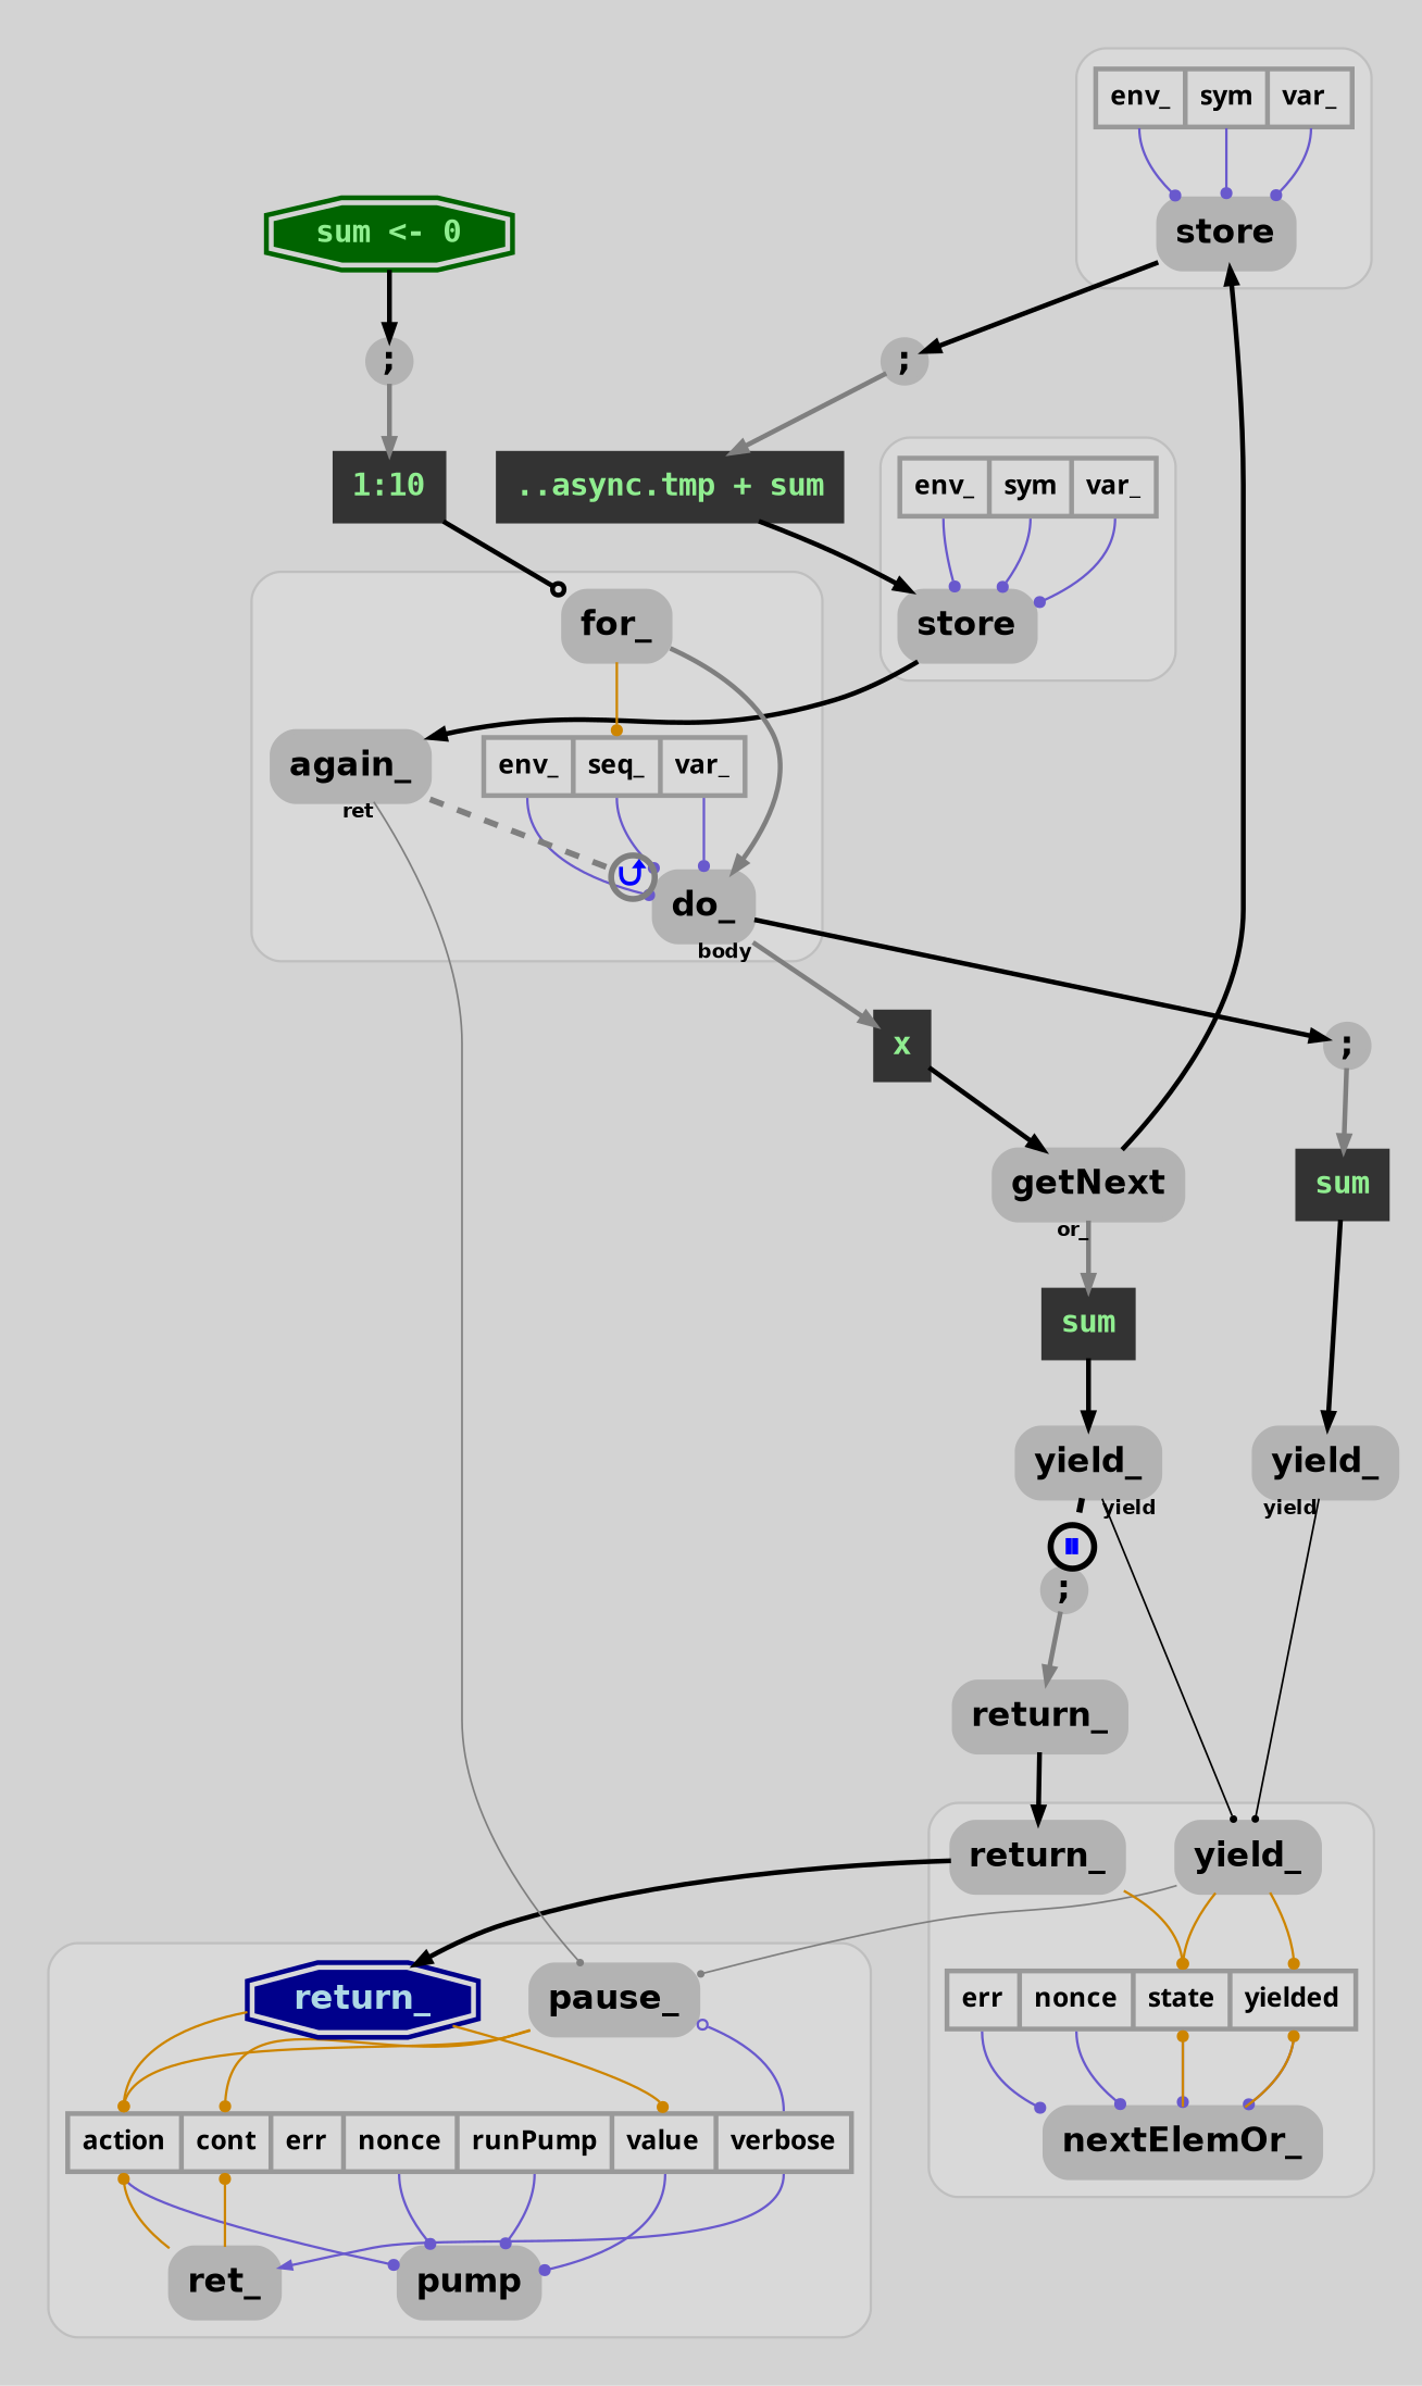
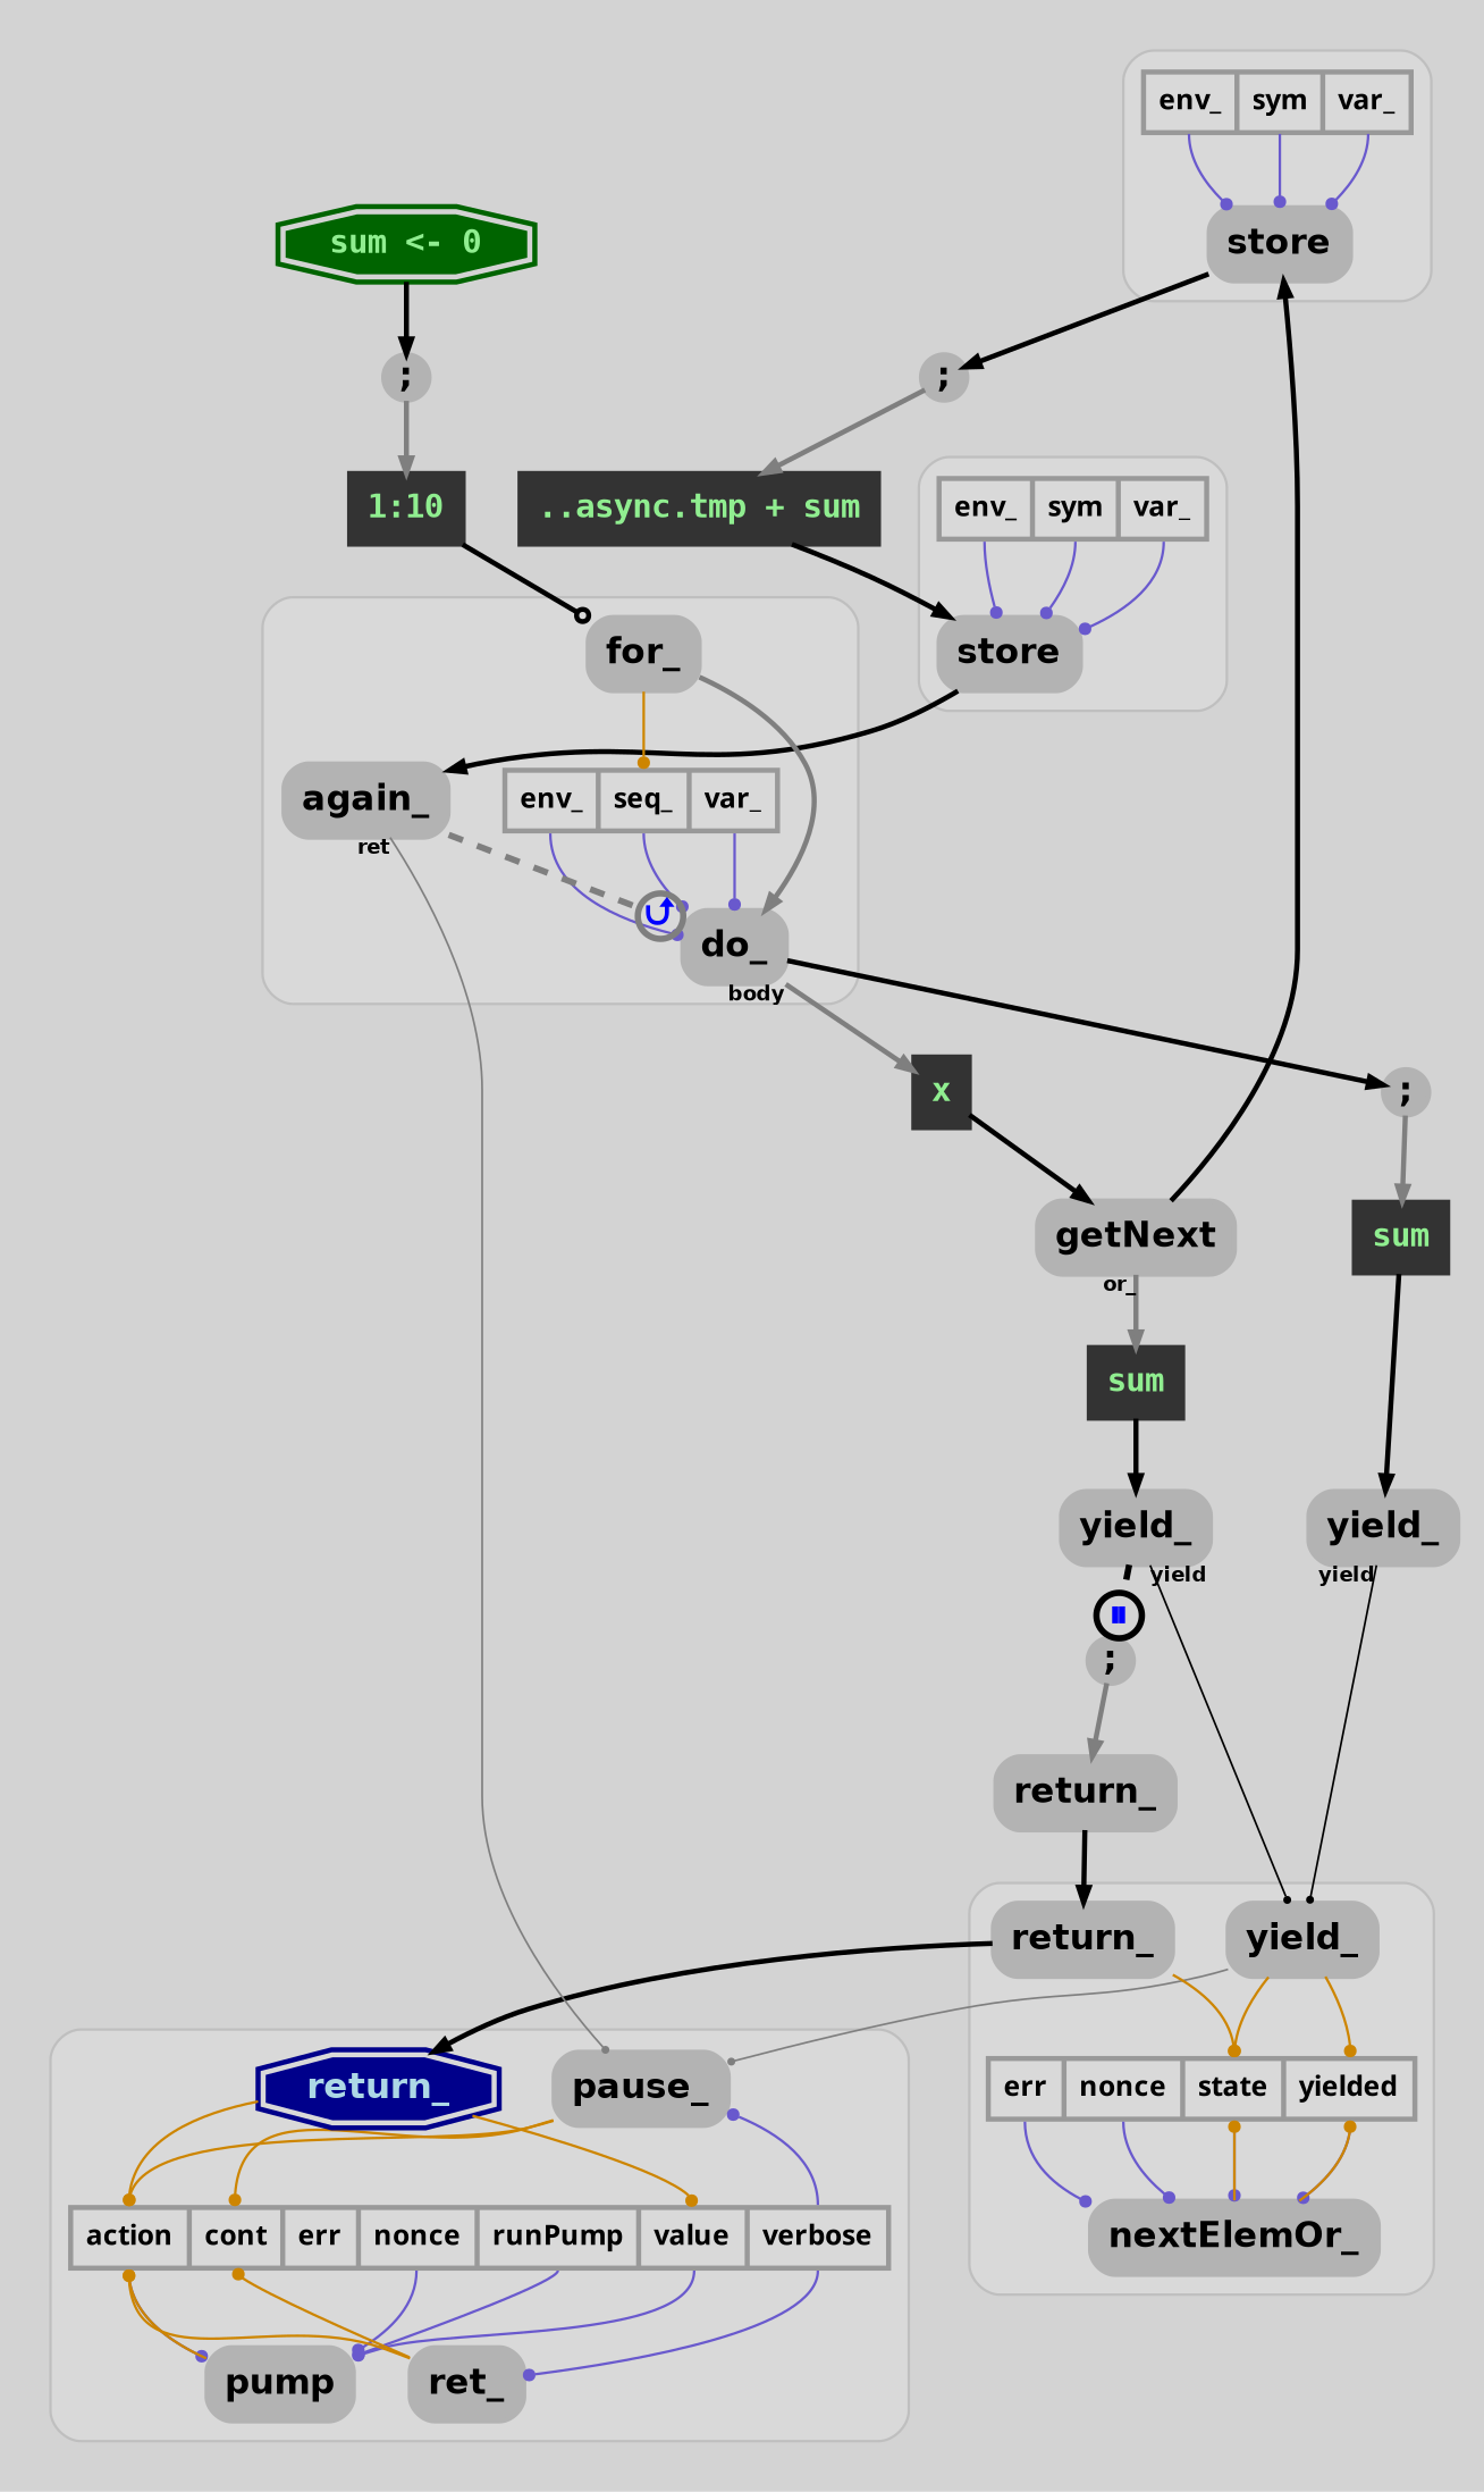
  digraph {
    bgcolor=lightgray
    clusterrank=local
    concentrate=false
    fontname="DejaVu Sans Mono Book"
    fontsize=14
    labeljust=l
    newrank=true
    nodesep=0.3
    packmode=clust
    rankdir=TB
    ranksep=0.4
    node [bgcolor=white color=gray70 fontname="DejaVu Sans Bold" margin="0.1,0.1" penwidth=2 shape=box style="filled,rounded"]
    edge [arrowhead=dot arrowsize=0.5 color=slateblue3 concentrate=true constrain=false fontname="DejaVu Sans Bold" fontsize=8 penwidth=1]
    n1 [height=0.2 label=pause_ width=0.2]
    n2 [color=gray60 fontname="DevaVu Sans Mono Bold" fontsize=11 height=0.2 label="<action>action|<cont>cont|<err>err|<nonce>nonce|<runPump>runPump|<value>value|<verbose>verbose" margin=0.08 shape=record width=0.2 style=""]
    n3 [height=0.2 label=ret_ width=0.2]
    n4 [color=darkblue fixedsize=false fontcolor=lightblue height=0.2 label=return_ margin="0,0" shape=doubleoctagon style=filled width=0.2]
    n5 [height=0.2 label=pump width=0.2]
    n6 [height=0.2 label=store width=0.2]
    n7 [color=gray60 fontname="DevaVu Sans Mono Bold" fontsize=11 height=0.2 label="<env_>env_|<sym>sym|<var_>var_" margin=0.08 shape=record width=0.2 style=""]
    n8 [height=0.2 label=yield_ width=0.2]
    n9 [color=gray60 fontname="DevaVu Sans Mono Bold" fontsize=11 height=0.2 label="<err>err|<nonce>nonce|<state>state|<yielded>yielded" margin=0.08 shape=record width=0.2 style=""]
    n10 [height=0.2 label=return_ width=0.2]
    n11 [height=0.2 label=nextElemOr_ width=0.2]
    n12 [height=0.2 label=store width=0.2]
    n13 [color=gray60 fontname="DevaVu Sans Mono Bold" fontsize=11 height=0.2 label="<env_>env_|<sym>sym|<var_>var_" margin=0.08 shape=record width=0.2 style=""]
    n14 [height=0.2 label=for_ width=0.2]
    n15 [color=gray60 fontname="DevaVu Sans Mono Bold" fontsize=11 height=0.2 label="<env_>env_|<seq_>seq_|<var_>var_" margin=0.08 shape=record width=0.2 style=""]
    n16 [height=0.2 label=do_ width=0.2]
    n17 [height=0.2 label=again_ width=0.2]
    n18 [fixedsize=true height=0.25 label=";" shape=circle style=filled width=0.25]
    n19 [fixedsize=true height=0.25 label=";" shape=circle style=filled width=0.25]
    n20 [color=gray20 fontcolor=lightgreen fontname="DejaVu Sans Mono Bold" fontsize=13 height=0.2 label=x labeljust=l nojustify=true style=filled width=0.2]
    n21 [fixedsize=true height=0.25 label=";" shape=circle style=filled width=0.25]
    n22 [color=gray20 fontcolor=lightgreen fontname="DejaVu Sans Mono Bold" fontsize=13 height=0.2 label="1:10" labeljust=l nojustify=true style=filled width=0.2]
    n23 [color=gray20 fontcolor=lightgreen fontname="DejaVu Sans Mono Bold" fontsize=13 height=0.2 label=sum labeljust=l nojustify=true style=filled width=0.2]
    n24 [height=0.2 label=yield_ width=0.2]
    n25 [color=darkgreen fixedsize=false fontcolor=lightgreen fontname="DejaVu Sans Mono Bold" fontsize=13 height=0.2 label="sum <- 0" labeljust=l margin="0,0" nojustify=true shape=doubleoctagon style=filled width=0.2]
    n26 [height=0.2 label=getNext width=0.2]
    n27 [color=gray20 fontcolor=lightgreen fontname="DejaVu Sans Mono Bold" fontsize=13 height=0.2 label=sum labeljust=l nojustify=true style=filled width=0.2]
    n28 [height=0.2 label=yield_ width=0.2]
    n29 [fixedsize=true height=0.25 label=";" shape=circle style=filled width=0.25]
    n30 [height=0.2 label=return_ width=0.2]
    n31 [color=gray20 fontcolor=lightgreen fontname="DejaVu Sans Mono Bold" fontsize=13 height=0.2 label="..async.tmp + sum" labeljust=l nojustify=true style=filled width=0.2]
    subgraph cluster_1 {
      style=invis
      subgraph cluster_2 {
        bgcolor=gray85
        color=gray75
        penwidth=1
        shape=box
        style=rounded
        n1
        n2
        n3
        n4
        n5
      }
    }
    subgraph cluster_3 {
      style=invis
      subgraph cluster_4 {
        bgcolor=gray85
        color=gray75
        penwidth=1
        shape=box
        style=rounded
        n6
        n7
      }
    }
    subgraph cluster_5 {
      style=invis
      subgraph cluster_6 {
        bgcolor=gray85
        color=gray75
        penwidth=1
        shape=box
        style=rounded
        n8
        n9
        n10
        n11
      }
    }
    subgraph cluster_7 {
      style=invis
      subgraph cluster_8 {
        bgcolor=gray85
        color=gray75
        penwidth=1
        shape=box
        style=rounded
        n12
        n13
      }
    }
    subgraph cluster_9 {
      style=invis
      subgraph cluster_10 {
        bgcolor=gray85
        color=gray75
        penwidth=1
        shape=box
        style=rounded
        n14
        n15
        n16
        n17
      }
    }
    n1 -> n2 [color=orange3 headport=action]
    n1 -> n2 [color=orange3 headport=cont]
-   n2 -> n1 [arrowhead=odot tailport=verbose]
-   n2 -> n3 [arrowhead=normal tailport=verbose]
+   n2 -> n1 [tailport=verbose]
+   n2 -> n3 [tailport=verbose]
    n2 -> n5 [tailport=action]
    n2 -> n5 [tailport=nonce]
    n2 -> n5 [tailport=runPump]
    n2 -> n5 [tailport=value]
    n3 -> n2 [color=orange3 headport=action]
    n3 -> n2 [color=orange3 headport=cont]
    n4 -> n2 [color=orange3 headport=action]
    n4 -> n2 [color=orange3 headport=value]
+   n5 -> n2 [color=orange3 headport=action]
    n6 -> n18 [arrowhead=normal arrowsize=0.6 color=black penwidth=2 constrain=""]
    n7 -> n6 [tailport=env_]
    n7 -> n6 [tailport=sym]
    n7 -> n6 [tailport=var_]
    n8 -> n1 [arrowsize=0.3 color=gray50 penwidth=0.75]
    n8 -> n9 [color=orange3 headport=state]
    n8 -> n9 [color=orange3 headport=yielded]
    n9 -> n11 [tailport=err]
    n9 -> n11 [tailport=nonce]
    n9 -> n11 [tailport=state]
    n9 -> n11 [tailport=yielded]
    n10 -> n4 [arrowhead=normal arrowsize=0.6 color=black penwidth=2 constrain=""]
    n10 -> n9 [color=orange3 headport=state]
    n11 -> n9 [color=orange3 headport=state]
    n11 -> n9 [color=orange3 headport=yielded]
    n12 -> n17 [arrowhead=normal arrowsize=0.6 color=black penwidth=2 constrain=""]
    n13 -> n12 [tailport=env_]
    n13 -> n12 [tailport=sym]
    n13 -> n12 [tailport=var_]
    n14 -> n15 [color=orange3 headport=seq_]
    n14 -> n16 [arrowhead=normal arrowsize=0.6 color=gray50 penwidth=2 constrain=""]
    n15 -> n16 [tailport=env_]
    n15 -> n16 [tailport=seq_]
    n15 -> n16 [tailport=var_]
    n16 -> n19 [arrowhead=normal arrowsize=0.6 color=black penwidth=2 constrain=""]
    n16 -> n20 [arrowhead=normal arrowsize=0.6 color=gray50 penwidth=2 taillabel=body constrain=""]
    n17 -> n1 [arrowsize=0.3 color=gray50 penwidth=0.75 taillabel=ret]
    n17 -> n16 [arrowhead=odot arrowsize=2.25 color=gray50 concentrate=false fontcolor=blue fontsize=15 headlabel="⮍" labelangle=0 labeldistance=0.9 penwidth=2.5 style=dashed taillabel=" "]
    n18 -> n31 [arrowhead=normal arrowsize=0.6 color=gray50 penwidth=2 constrain=""]
    n19 -> n23 [arrowhead=normal arrowsize=0.6 color=gray50 penwidth=2 constrain=""]
    n20 -> n26 [arrowhead=normal arrowsize=0.6 color=black penwidth=2 constrain=""]
    n21 -> n22 [arrowhead=normal arrowsize=0.6 color=gray50 penwidth=2 constrain=""]
    n22 -> n14 [arrowhead=odot arrowsize=0.6 color=black penwidth=2 constrain=""]
    n23 -> n24 [arrowhead=normal arrowsize=0.6 color=black penwidth=2 constrain=""]
    n24 -> n8 [arrowsize=0.3 color=black penwidth=0.75 taillabel=yield]
    n25 -> n21 [arrowhead=normal arrowsize=0.6 color=black penwidth=2 constrain=""]
    n26 -> n6 [arrowhead=normal arrowsize=0.6 color=black penwidth=2 constrain=""]
    n26 -> n27 [arrowhead=normal arrowsize=0.6 color=gray50 penwidth=2 taillabel=or_ constrain=""]
    n27 -> n28 [arrowhead=normal arrowsize=0.6 color=black penwidth=2 constrain=""]
    n28 -> n8 [arrowsize=0.3 color=black penwidth=0.75 taillabel=yield]
    n28 -> n29 [arrowhead=odot arrowsize=2.25 color=black concentrate=false fontcolor=blue fontsize=15 headlabel="⏸" labelangle=0 labeldistance=0.8 penwidth=2.5 style=dashed taillabel=" "]
    n29 -> n30 [arrowhead=normal arrowsize=0.6 color=gray50 penwidth=2 constrain=""]
    n30 -> n10 [arrowhead=normal arrowsize=0.6 color=black penwidth=2 constrain=""]
    n31 -> n12 [arrowhead=normal arrowsize=0.6 color=black penwidth=2 constrain=""]
  }
